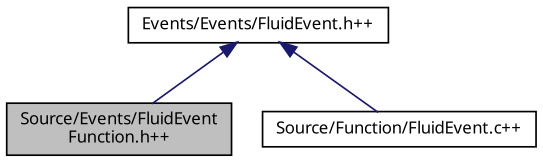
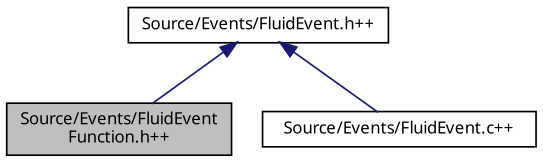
  digraph {
    fontname="Noto Sans"
    node [color=black fillcolor=white fontname="Noto Sans" fontsize=10 shape=record style=filled]
    edge [color=midnightblue dir=back fontname="Noto Sans" fontsize=10 labelfontname=Helvetica labelfontsize=10 style=solid]
    n1 [fillcolor=grey75 fontcolor=black height=0.2 label="Source/Events/FluidEvent\lFunction.h++" width=0.4]
-   n2 [height=0.2 label="Events/Events/FluidEvent.h++" width=0.4]
-   n3 [height=0.2 label="Source/Function/FluidEvent.c++" width=0.4]
+   n2 [height=0.2 label="Source/Events/FluidEvent.h++" width=0.4]
+   n3 [height=0.2 label="Source/Events/FluidEvent.c++" width=0.4]
    n2 -> n1
    n2 -> n3
  }
